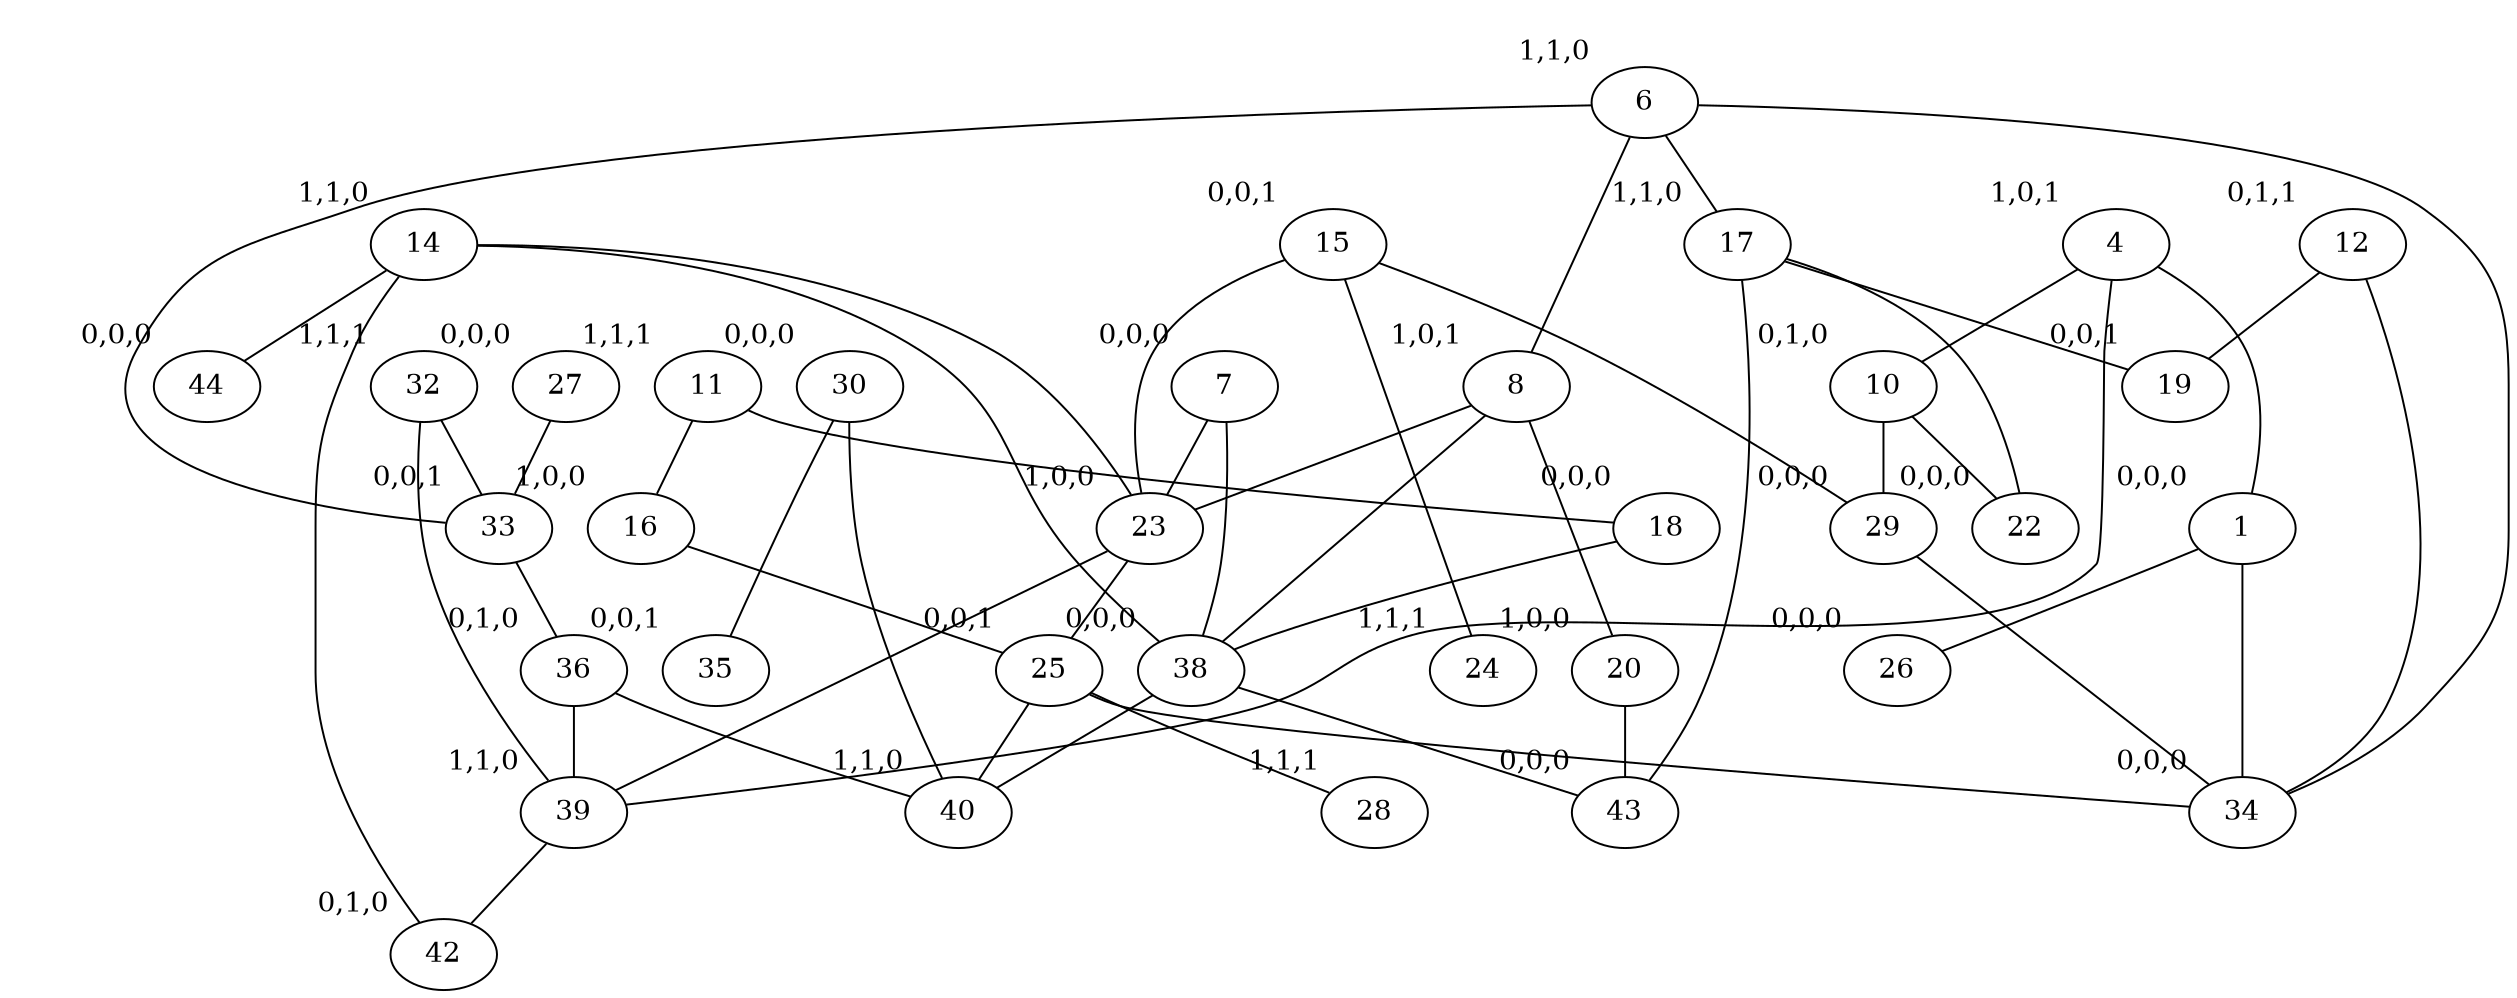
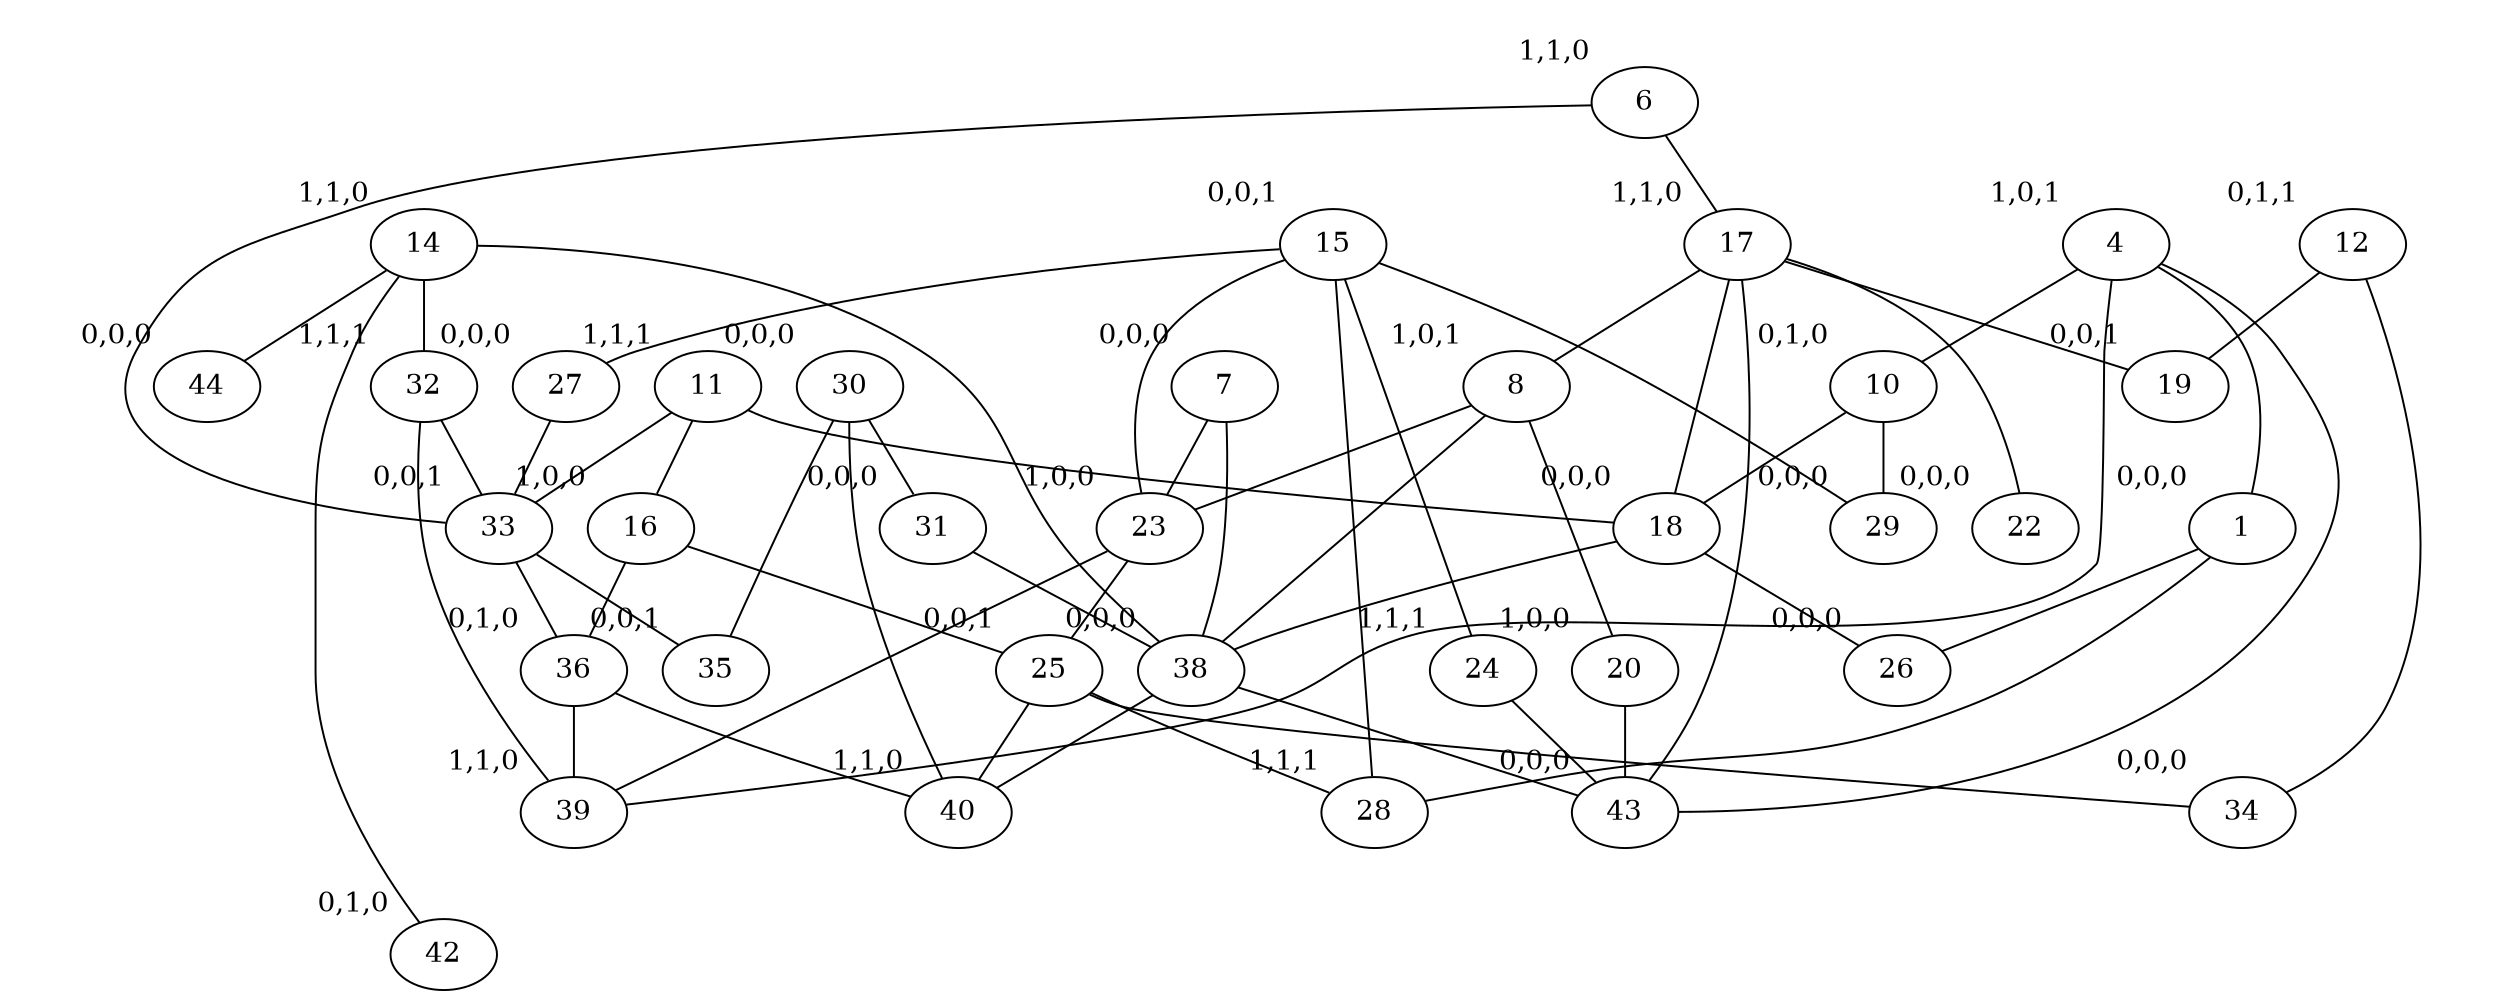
  graph {
    node [xlabel="0,0,0"]
    23 [xlabel="1,0,0"]
    7
    38
    10 [xlabel="0,1,0"]
    18
    29
    39 [xlabel="1,1,0"]
    25 [xlabel="0,0,1"]
    40 [xlabel="1,1,0"]
    43
    30
+   31
    35 [xlabel="0,0,1"]
    42 [xlabel="0,1,0"]
    26
    34
    28 [xlabel="1,1,1"]
    24 [xlabel="1,1,1"]
    11 [xlabel="1,1,1"]
    16 [xlabel="1,0,0"]
    33 [xlabel="0,0,1"]
    36 [xlabel="0,1,0"]
    12 [xlabel="0,1,1"]
    19 [xlabel="0,0,1"]
    27
    15 [xlabel="0,0,1"]
    14 [xlabel="1,1,0"]
    44
    20 [xlabel="1,0,0"]
    17 [xlabel="1,1,0"]
    22
    1
    32 [xlabel="1,1,1"]
    6 [xlabel="1,1,0"]
    8 [xlabel="1,0,1"]
    4 [xlabel="1,0,1"]
    23 -- 39
    23 -- 25
    7 -- 23
    7 -- 38
    38 -- 40
    38 -- 43
-   10 -- 22
+   10 -- 18
    10 -- 29
    18 -- 38
-   29 -- 34
-   39 -- 42
+   18 -- 26
    25 -- 40
    25 -- 34
    25 -- 28
    30 -- 40
+   30 -- 31
    30 -- 35
+   31 -- 38
+   24 -- 43
    11 -- 18
    11 -- 16
+   11 -- 33
    16 -- 25
+   16 -- 36
+   33 -- 35
    33 -- 36
    36 -- 39
    36 -- 40
    12 -- 34
    12 -- 19
    27 -- 33
    15 -- 23
    15 -- 29
+   15 -- 28
    15 -- 24
-   14 -- 23
+   15 -- 27
+   14 -- 32
    14 -- 38
    14 -- 42
    14 -- 44
    20 -- 43
+   17 -- 18
    17 -- 43
    17 -- 19
    17 -- 22
    1 -- 26
-   1 -- 34
+   1 -- 28
    32 -- 39
    32 -- 33
-   6 -- 34
    6 -- 33
    6 -- 17
-   6 -- 8
+   17 -- 8
    8 -- 23
    8 -- 38
    8 -- 20
    4 -- 10
    4 -- 39
+   4 -- 43
    4 -- 1
  }
